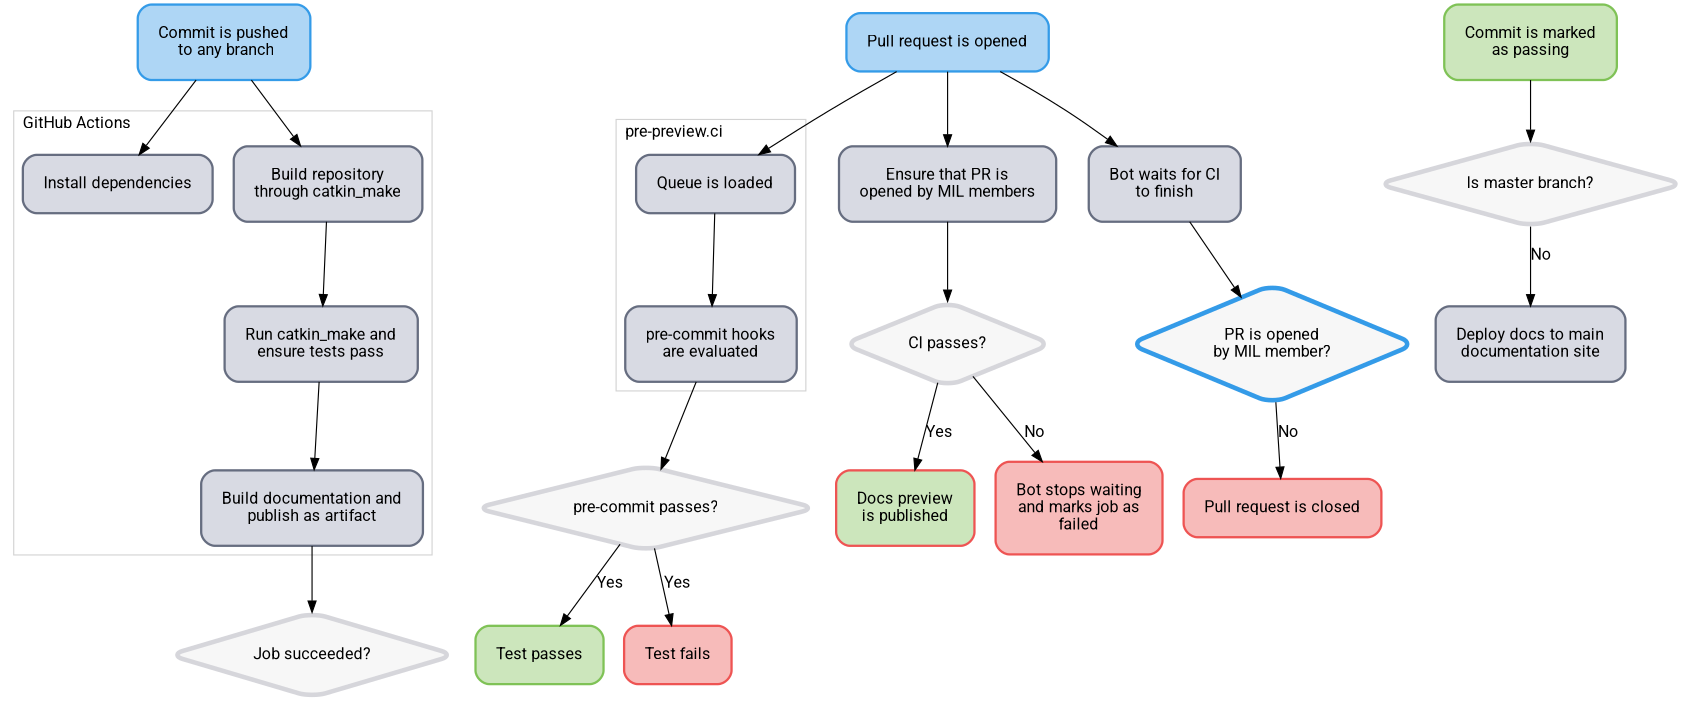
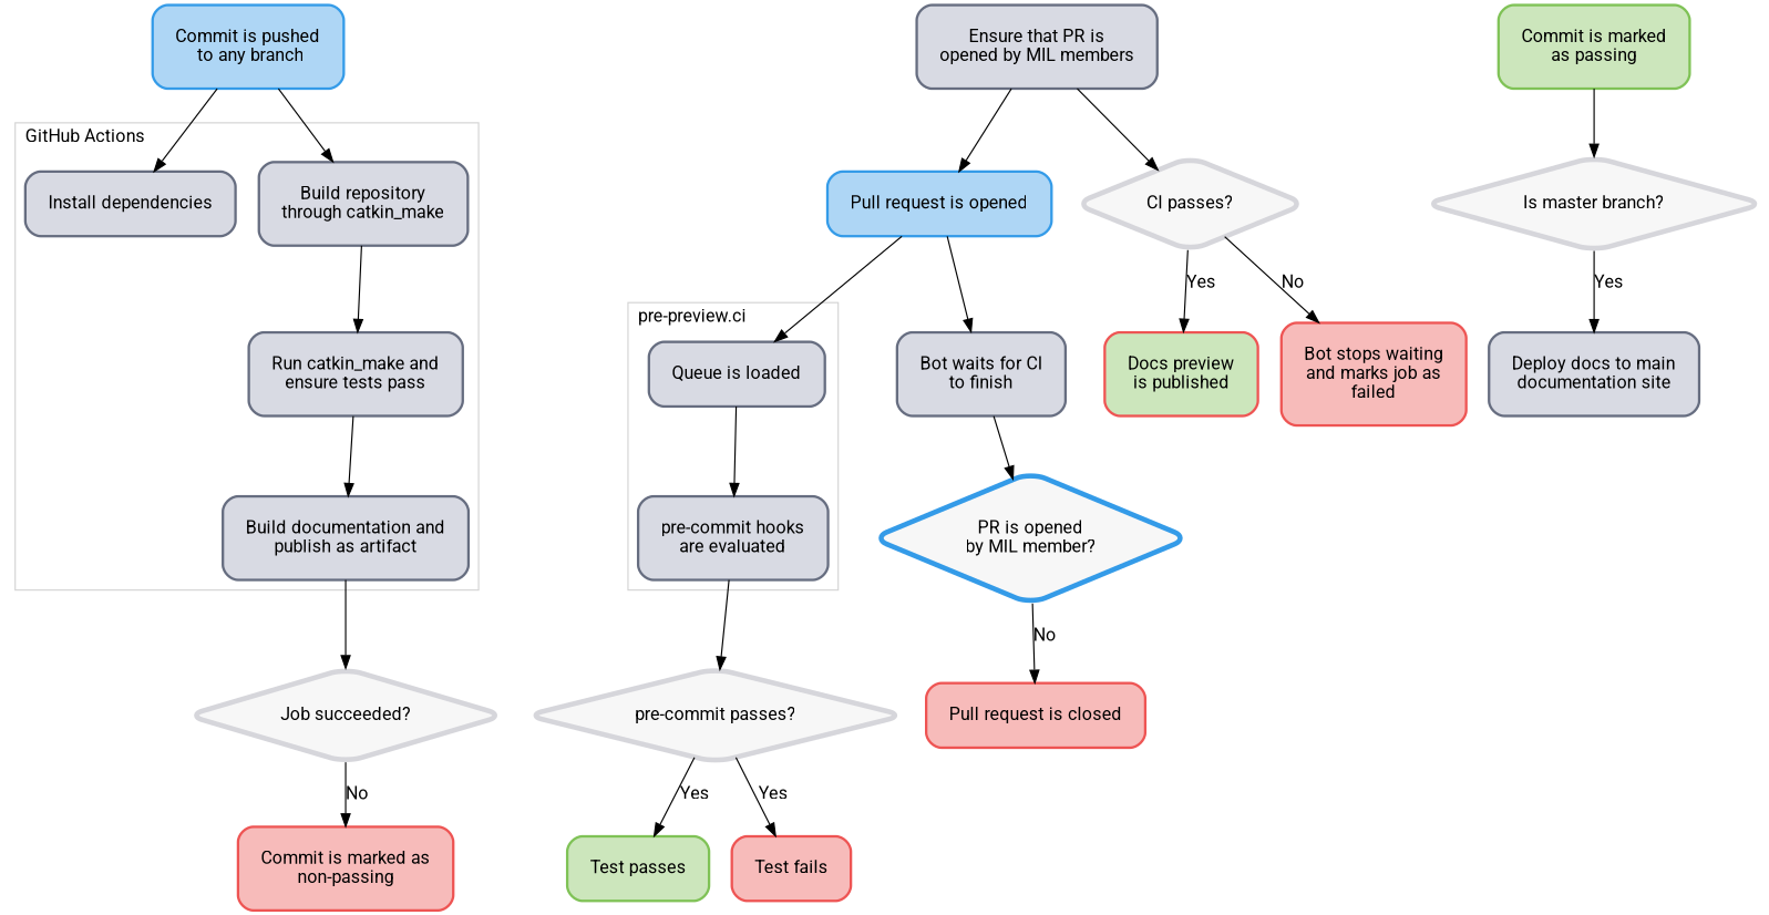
  digraph {
    color=lightgrey
    fontname="-apple-system, BlinkMacSystemFont, 'Segoe UI', Roboto, Oxygen, Ubuntu, Cantarell, 'Open Sans', 'Helvetica Neue', sans-serif"
    labeljust=l
    node [color="#666d80" fillcolor="#d8dae3" fontname="-apple-system, BlinkMacSystemFont, 'Segoe UI', Roboto, Oxygen, Ubuntu, Cantarell, 'Open Sans', 'Helvetica Neue', sans-serif" margin=0.25 penwidth=2 shape=rounded style="rounded,filled"]
    edge [fontname="-apple-system, BlinkMacSystemFont, 'Segoe UI', Roboto, Oxygen, Ubuntu, Cantarell, 'Open Sans', 'Helvetica Neue', sans-serif"]
    n1 [color="#349be8" fillcolor="#aed6f5" label="Commit is pushed\n to any branch"]
    n2 [color="#349be8" fillcolor="#aed6f5" label="Pull request is opened"]
    n3 [color="#7fc256" fillcolor="#cce6bc" label="Commit is marked\nas passing"]
    n4 [color="#7fc256" fillcolor="#cce6bc" label="Test passes"]
    n5 [color="#ee5453" fillcolor="#cce6bc" label="Docs preview\nis published"]
+   n6 [color="#ee5453" fillcolor="#f7bbba" label="Commit is marked as\nnon-passing"]
    n7 [color="#ee5453" fillcolor="#f7bbba" label="Test fails"]
    n8 [color="#ee5453" fillcolor="#f7bbba" label="Bot stops waiting\nand marks job as\nfailed"]
    n9 [color="#ee5453" fillcolor="#f7bbba" label="Pull request is closed"]
    n10 [label="Ensure that PR is\nopened by MIL members"]
    n11 [label="Bot waits for CI\nto finish"]
    n12 [label="Deploy docs to main\ndocumentation site"]
    n13 [color="#d6d6db" fillcolor="#f7f7f7" label="Job succeeded?" margin=0.15 penwidth=4 shape=diamond]
    n14 [color="#d6d6db" fillcolor="#f7f7f7" label="pre-commit passes?" margin=0.15 penwidth=4 shape=diamond]
    n15 [color="#d6d6db" fillcolor="#f7f7f7" label="CI passes?" margin=0.15 penwidth=4 shape=diamond]
    n16 [color="#349be8" fillcolor="#f7f7f7" label="PR is opened\nby MIL member?" margin=0.15 penwidth=4 shape=diamond]
    n17 [color="#d6d6db" fillcolor="#f7f7f7" label="Is master branch?" margin=0.15 penwidth=4 shape=diamond]
    n18 [label="Install dependencies"]
    n19 [label="Build repository\nthrough catkin_make"]
    n20 [label="Run catkin_make and\nensure tests pass"]
    n21 [label="Build documentation and\npublish as artifact"]
    n22 [label="Queue is loaded"]
    n23 [label="pre-commit hooks\nare evaluated"]
    subgraph sub_1 {
      n1
      n2
    }
    subgraph sub_2 {
      n3
      n4
      n5
    }
    subgraph sub_3 {
+     n6
      n7
      n8
      n9
    }
    subgraph sub_4 {
      n10
      n11
      n12
    }
    subgraph sub_5 {
      n13
      n14
      n15
      n16
      n17
    }
    subgraph cluster_6 {
      label="GitHub Actions"
      n18
      n19
      n20
      n21
    }
    subgraph cluster_7 {
      label="pre-preview.ci"
      n22
      n23
    }
    n1 -> n18
    n1 -> n19
-   n2 -> n10
+   n10 -> n2
    n2 -> n11
    n2 -> n22
    n3 -> n17
    n10 -> n15
    n11 -> n16
+   n13 -> n6 [label=No]
    n14 -> n4 [label=Yes]
    n14 -> n7 [label=Yes]
    n15 -> n5 [label=Yes]
    n15 -> n8 [label=No]
    n16 -> n9 [label=No]
-   n17 -> n12 [label=No]
+   n17 -> n12 [label=Yes]
    n19 -> n20
    n20 -> n21
    n21 -> n13
    n22 -> n23
    n23 -> n14
  }
